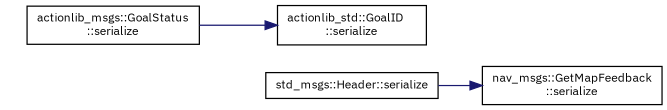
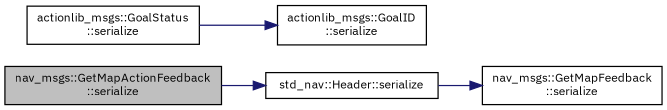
  digraph {
    fontname="IBM Plex Sans"
    rankdir=LR
    node [color=black fillcolor=white fontname="IBM Plex Sans" fontsize=10 shape=record style=filled]
    edge [color=midnightblue fontname="IBM Plex Sans" fontsize=10 labelfontname=Helvetica labelfontsize=10 style=solid]
-   n2 [height=0.2 label="std_msgs::Header::serialize" width=0.4]
+   n1 [fillcolor=grey75 fontcolor=black height=0.2 label="nav_msgs::GetMapActionFeedback\l::serialize" width=0.4]
+   n2 [height=0.2 label="std_nav::Header::serialize" width=0.4]
    n3 [height=0.2 label="nav_msgs::GetMapFeedback\l::serialize" width=0.4]
    n4 [height=0.2 label="actionlib_msgs::GoalStatus\l::serialize" width=0.4]
-   n5 [height=0.2 label="actionlib_std::GoalID\l::serialize" width=0.4]
+   n5 [height=0.2 label="actionlib_msgs::GoalID\l::serialize" width=0.4]
+   n1 -> n2
    n2 -> n3
    n4 -> n5
  }
